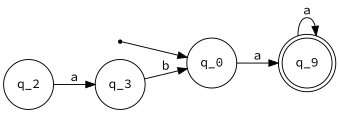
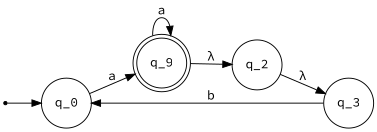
  digraph {
    fontname="Source Code Pro"
    rankdir=LR
    node [fontname="Source Code Pro" shape=circle]
    edge [fontname="Source Code Pro"]
    qi [shape=point]
    q_0
    n3 [label=q_9 shape=doublecircle]
    q_2
    q_3
    qi -> q_0
    q_0 -> n3 [label=a]
    n3 -> n3 [label=a]
-   q_2 -> q_3 [label=a]
+   n3 -> q_2 [label="λ"]
+   q_2 -> q_3 [label="λ"]
    q_3 -> q_0 [label=b]
  }
